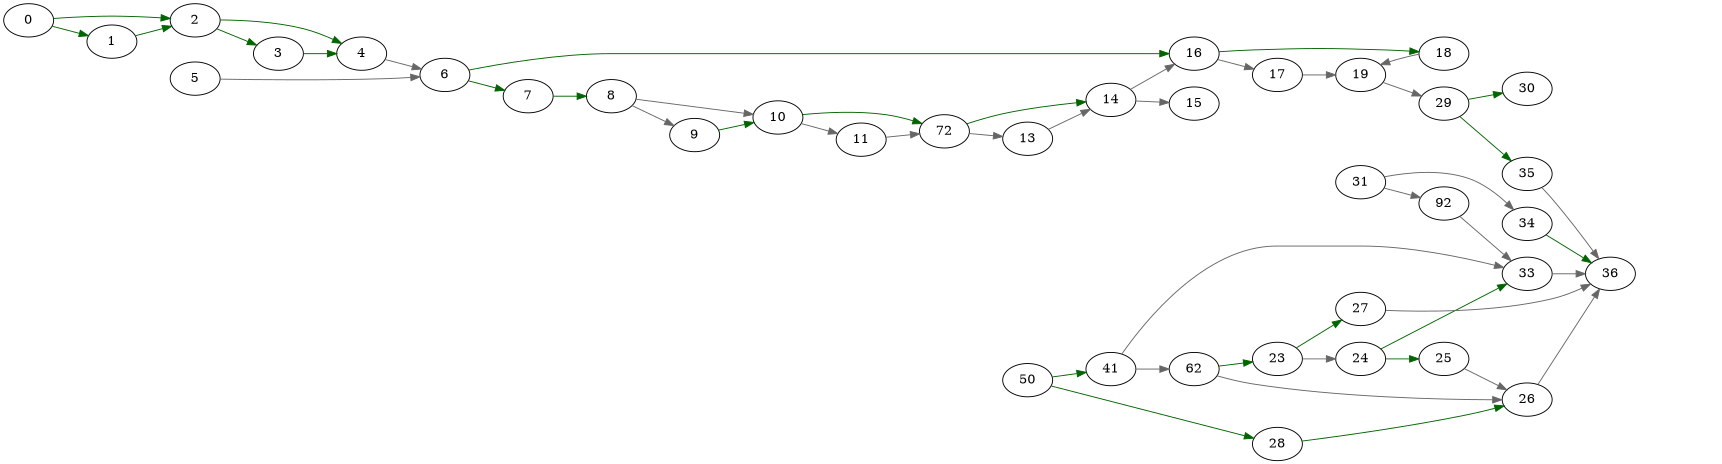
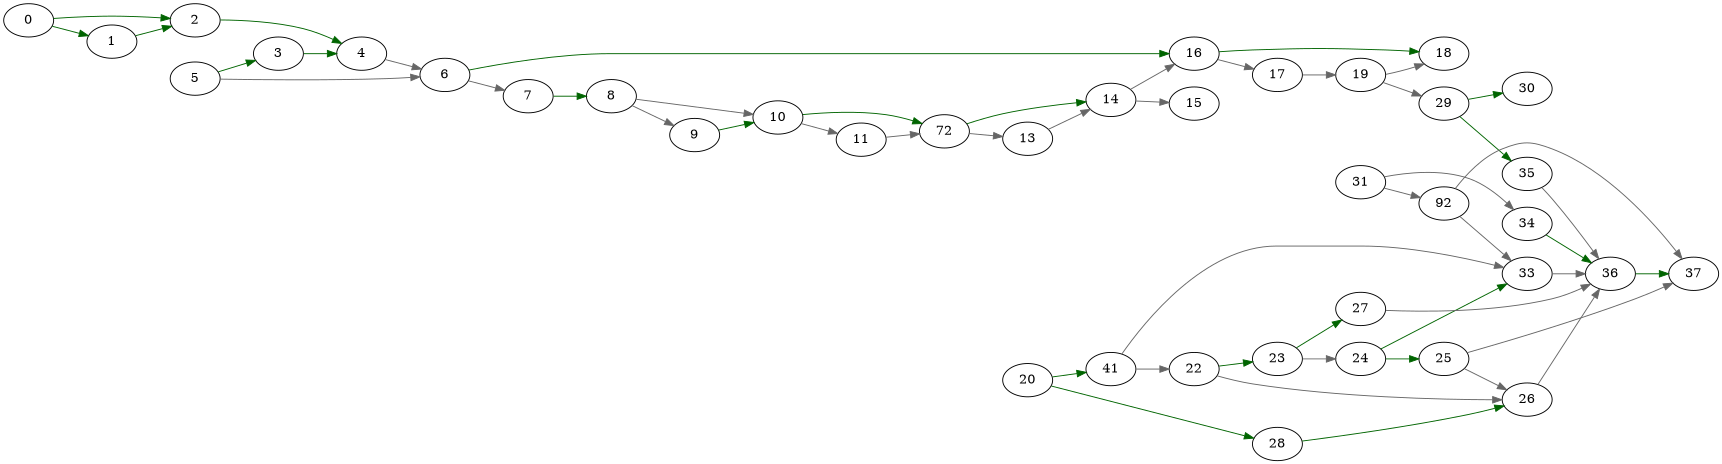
  digraph {
    rankdir=LR
    edge [color=gray40]
    0
    1
    2
    3
    4
    6
    5
    7
    16
    8
    17
    18
    9
    10
    11
    n16 [label=72]
    13
    14
    15
    19
    29
    n22 [label=41]
-   20 [label=50]
+   20
    28
    30
    35
-   22 [label=62]
+   22
    33
    26
    23
    36
    24
    27
    25
+   37
    n36 [label=92]
    31
    34
    0 -> 1 [color=darkgreen]
    0 -> 2 [color=darkgreen]
    1 -> 2 [color=darkgreen]
-   2 -> 3 [color=darkgreen]
+   5 -> 3 [color=darkgreen]
    2 -> 4 [color=darkgreen]
    3 -> 4 [color=darkgreen]
    4 -> 6
-   6 -> 7 [color=darkgreen]
+   6 -> 7
    6 -> 16 [color=darkgreen]
    5 -> 6
    7 -> 8 [color=darkgreen]
    16 -> 17
    16 -> 18 [color=darkgreen]
    8 -> 9
    8 -> 10
    17 -> 19
-   18 -> 19
+   19 -> 18
    9 -> 10 [color=darkgreen]
    10 -> 11
    10 -> n16 [color=darkgreen]
    11 -> n16
    n16 -> 13
    n16 -> 14 [color=darkgreen]
    13 -> 14
    14 -> 16
    14 -> 15
    19 -> 29
    29 -> 30 [color=darkgreen]
    29 -> 35 [color=darkgreen]
    n22 -> 22
    n22 -> 33
    20 -> n22 [color=darkgreen]
    20 -> 28 [color=darkgreen]
    28 -> 26 [color=darkgreen]
    35 -> 36
    22 -> 26
    22 -> 23 [color=darkgreen]
    33 -> 36
    26 -> 36
    23 -> 24
    23 -> 27 [color=darkgreen]
+   36 -> 37 [color=darkgreen]
    24 -> 33 [color=darkgreen]
    24 -> 25 [color=darkgreen]
    27 -> 36
    25 -> 26
+   25 -> 37
    n36 -> 33
+   n36 -> 37
    31 -> n36
    31 -> 34
    34 -> 36 [color=darkgreen]
  }
